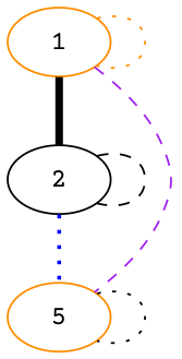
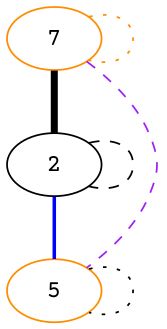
  graph {
    fontname="Courier Prime"
    node [color=darkorange fontname="Courier Prime"]
    edge [color=black fontname="Courier Prime" style=dotted]
-   1
+   1 [label=7]
    2 [color=black]
    5
    1 -- 1 [color=darkorange]
    1 -- 2 [penwidth=4 style=bold weight=4]
    1 -- 5 [color=purple style=dashed]
    2 -- 2 [style=dashed]
-   2 -- 5 [color=blue penwidth=2 weight=2]
+   2 -- 5 [color=blue penwidth=2 style=bold weight=2]
    5 -- 5
  }
